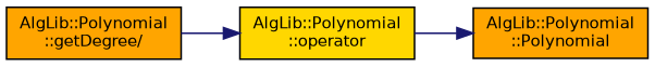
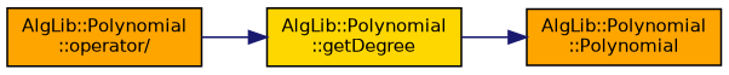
  digraph {
    rankdir=LR
    node [color=black fillcolor=orange fontname=Helvetica fontsize=10 shape=record style=filled]
    edge [color=midnightblue fontname=Helvetica fontsize=10 labelfontname=Helvetica labelfontsize=10 style=solid]
-   n1 [fontcolor=black height=0.2 label="AlgLib::Polynomial\l::getDegree/" width=0.4]
-   n2 [fillcolor=gold height=0.2 label="AlgLib::Polynomial\l::operator" width=0.4]
+   n1 [fontcolor=black height=0.2 label="AlgLib::Polynomial\l::operator/" width=0.4]
+   n2 [fillcolor=gold height=0.2 label="AlgLib::Polynomial\l::getDegree" width=0.4]
    n3 [height=0.2 label="AlgLib::Polynomial\l::Polynomial" width=0.4]
    n1 -> n2
    n2 -> n3
  }
